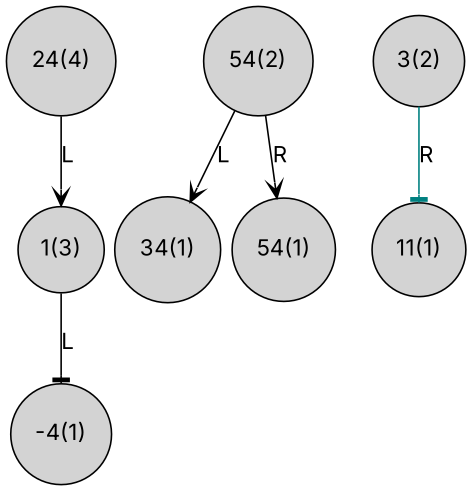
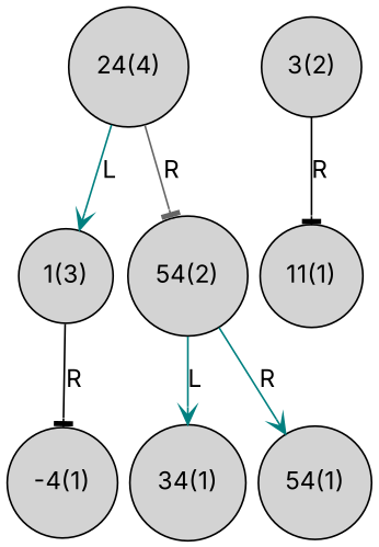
  digraph {
    fontname=Inter
    nodesep=0.1
    rankdir=TB
    node [fontname=Inter shape=circle style=filled]
    edge [arrowhead=vee color=teal fontname=Inter]
    n1 [label="24(4)"]
    n2 [label="1(3)"]
    n3 [label="54(2)"]
    n4 [label="-4(1)"]
    n5 [label="34(1)"]
    n6 [label="54(1)"]
    n7 [label="3(2)"]
    n8 [label="11(1)"]
-   n1 -> n2 [color=black label=L]
-   n2 -> n4 [arrowhead=tee color=black label=L]
-   n3 -> n5 [color=black label=L]
-   n3 -> n6 [color=black label=R]
-   n7 -> n8 [arrowhead=tee label=R]
+   n1 -> n2 [label=L]
+   n1 -> n3 [arrowhead=tee color=gray40 label=R]
+   n2 -> n4 [arrowhead=tee color=black label=R]
+   n3 -> n5 [label=L]
+   n3 -> n6 [label=R]
+   n7 -> n8 [arrowhead=tee color=black label=R]
  }
